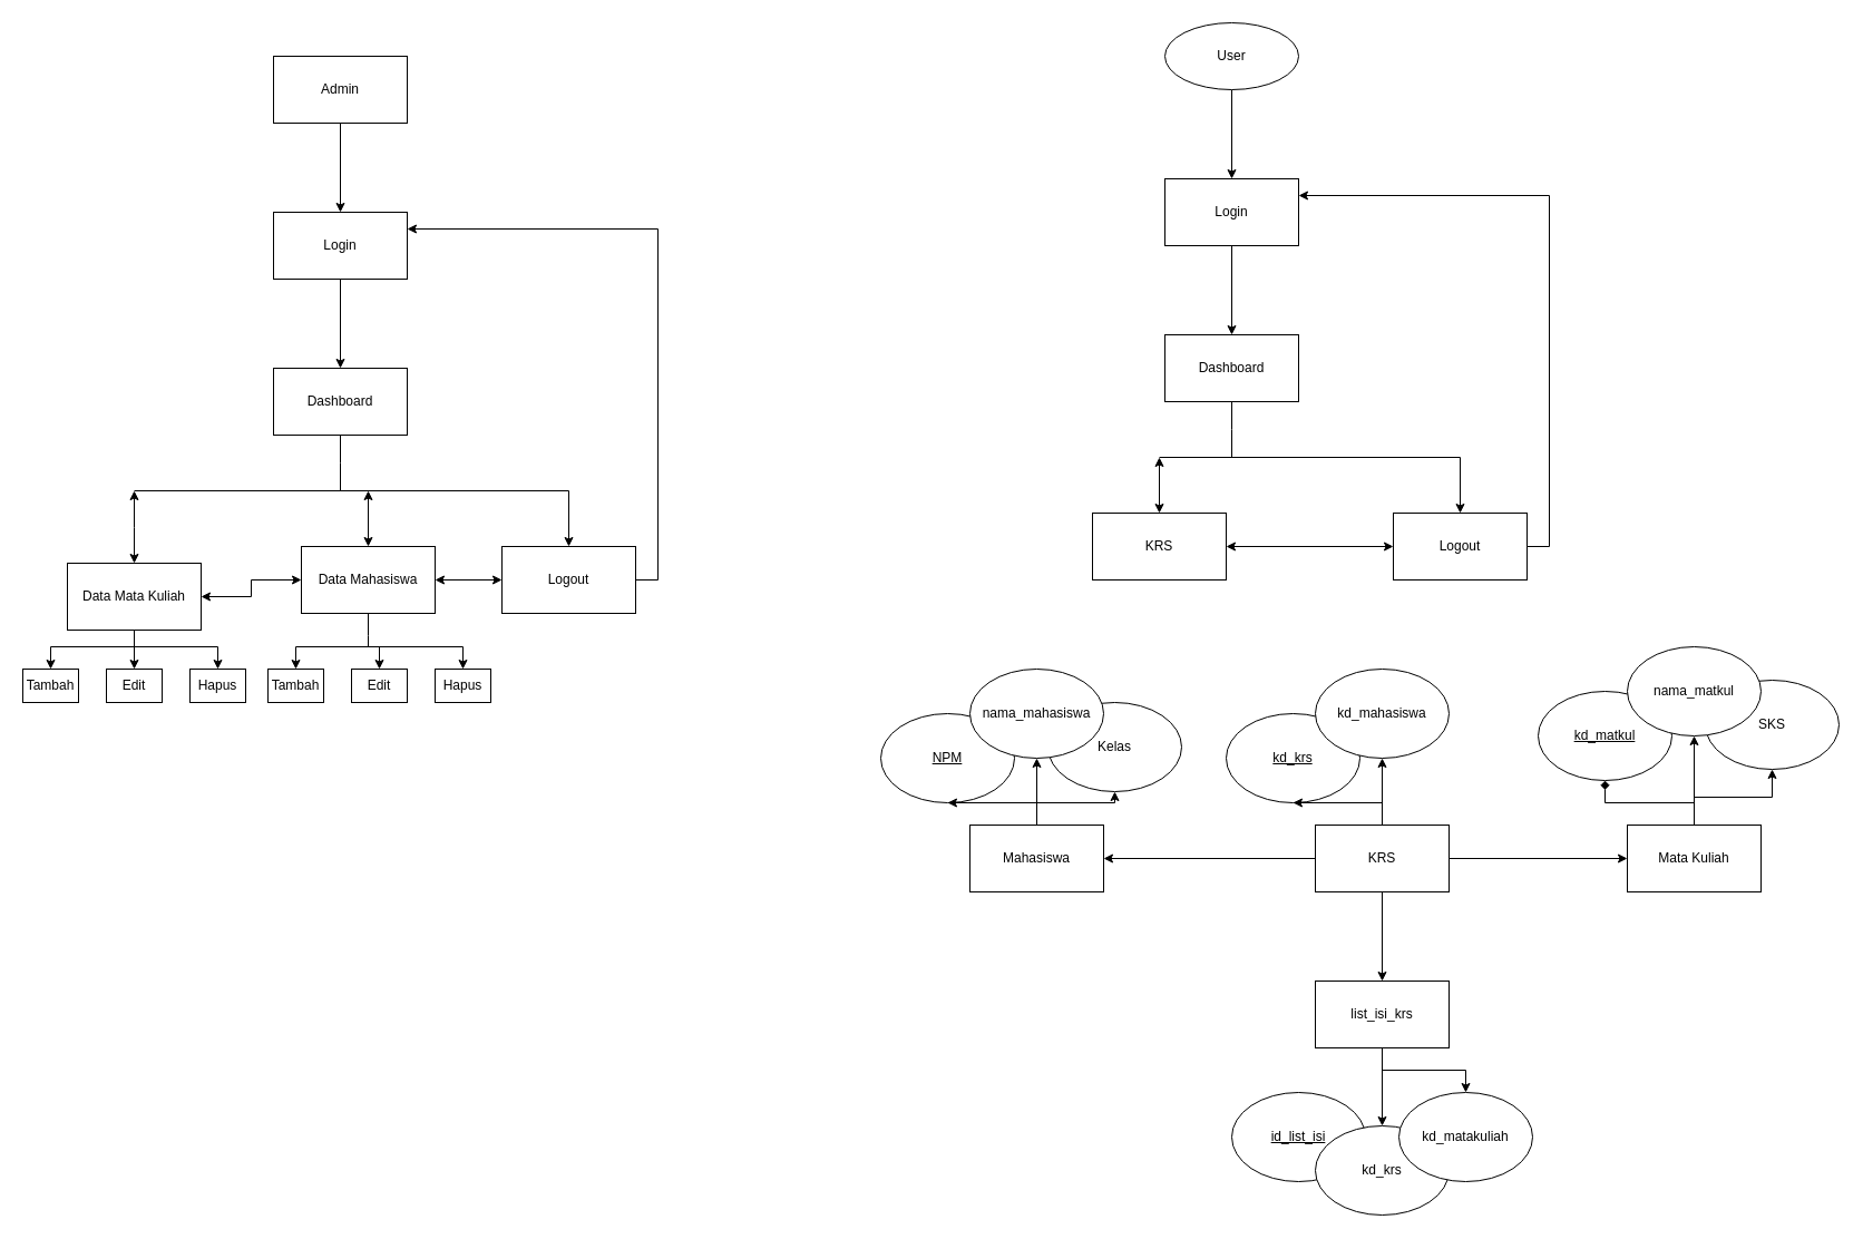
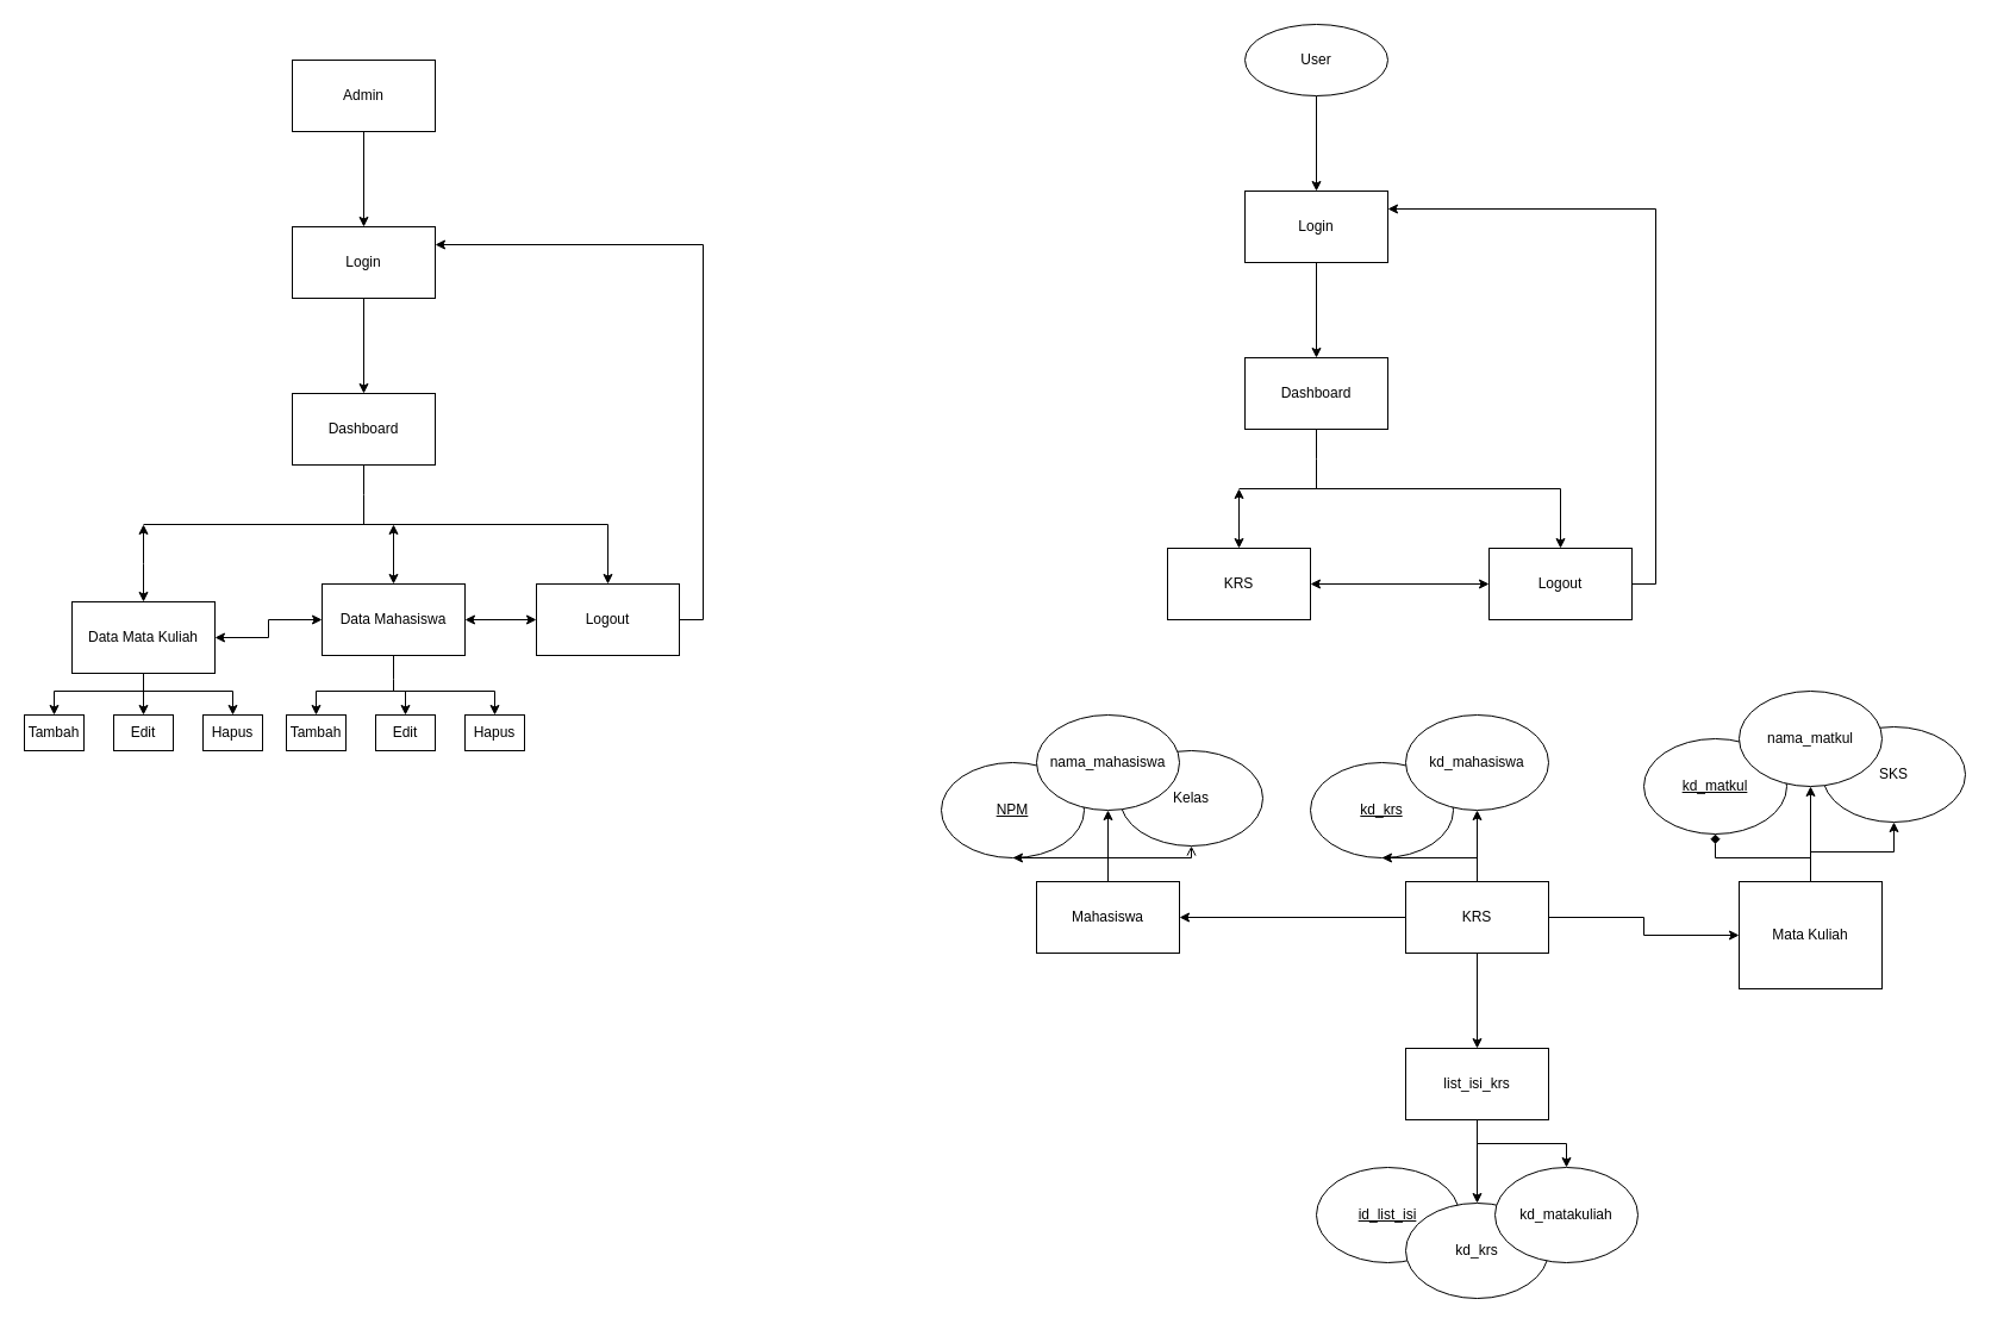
  <mxCell id="0" />
  <mxCell id="1" parent="0" />
  <mxCell id="2" value="" style="edgeStyle=orthogonalEdgeStyle;rounded=0;orthogonalLoop=1;jettySize=auto;html=1;" parent="1" source="3" target="5" edge="1"><mxGeometry relative="1" as="geometry" /></mxCell>
  <mxCell id="3" value="Admin" style="rounded=0;whiteSpace=wrap;html=1;" parent="1" vertex="1"><mxGeometry x="245" y="50" width="120" height="60" as="geometry" /></mxCell>
  <mxCell id="4" value="" style="edgeStyle=orthogonalEdgeStyle;rounded=0;orthogonalLoop=1;jettySize=auto;html=1;" parent="1" source="5" target="7" edge="1"><mxGeometry relative="1" as="geometry" /></mxCell>
  <mxCell id="5" value="Login" style="whiteSpace=wrap;html=1;rounded=0;" parent="1" vertex="1"><mxGeometry x="245" y="190" width="120" height="60" as="geometry" /></mxCell>
  <mxCell id="6" style="edgeStyle=orthogonalEdgeStyle;rounded=0;orthogonalLoop=1;jettySize=auto;html=1;startArrow=none;startFill=0;endArrow=none;endFill=0;" parent="1" source="7" edge="1"><mxGeometry relative="1" as="geometry"><mxPoint x="305" y="440" as="targetPoint" /></mxGeometry></mxCell>
  <mxCell id="7" value="Dashboard" style="whiteSpace=wrap;html=1;rounded=0;" parent="1" vertex="1"><mxGeometry x="245" y="330" width="120" height="60" as="geometry" /></mxCell>
  <mxCell id="8" value="" style="endArrow=none;html=1;" parent="1" edge="1"><mxGeometry width="50" height="50" relative="1" as="geometry"><mxPoint x="120" y="440" as="sourcePoint" /><mxPoint x="510" y="440" as="targetPoint" /></mxGeometry></mxCell>
  <mxCell id="9" style="edgeStyle=orthogonalEdgeStyle;rounded=0;orthogonalLoop=1;jettySize=auto;html=1;entryX=0;entryY=0.5;entryDx=0;entryDy=0;startArrow=classic;startFill=1;endArrow=classic;endFill=1;" parent="1" source="12" target="19" edge="1"><mxGeometry relative="1" as="geometry" /></mxCell>
  <mxCell id="10" style="edgeStyle=orthogonalEdgeStyle;rounded=0;orthogonalLoop=1;jettySize=auto;html=1;startArrow=classic;startFill=1;endArrow=classic;endFill=1;" parent="1" source="12" edge="1"><mxGeometry relative="1" as="geometry"><mxPoint x="330" y="440" as="targetPoint" /></mxGeometry></mxCell>
  <mxCell id="11" style="edgeStyle=orthogonalEdgeStyle;rounded=0;orthogonalLoop=1;jettySize=auto;html=1;startArrow=none;startFill=0;endArrow=none;endFill=0;" parent="1" source="12" edge="1"><mxGeometry relative="1" as="geometry"><mxPoint x="330" y="580" as="targetPoint" /></mxGeometry></mxCell>
  <mxCell id="12" value="Data Mahasiswa" style="rounded=0;whiteSpace=wrap;html=1;" parent="1" vertex="1"><mxGeometry x="270" y="490" width="120" height="60" as="geometry" /></mxCell>
  <mxCell id="13" style="edgeStyle=orthogonalEdgeStyle;rounded=0;orthogonalLoop=1;jettySize=auto;html=1;startArrow=classic;startFill=1;endArrow=classic;endFill=1;" parent="1" source="16" edge="1"><mxGeometry relative="1" as="geometry"><mxPoint x="120" y="440" as="targetPoint" /></mxGeometry></mxCell>
  <mxCell id="14" style="edgeStyle=orthogonalEdgeStyle;rounded=0;orthogonalLoop=1;jettySize=auto;html=1;startArrow=classic;startFill=1;endArrow=classic;endFill=1;entryX=0;entryY=0.5;entryDx=0;entryDy=0;" parent="1" source="16" target="12" edge="1"><mxGeometry relative="1" as="geometry"><mxPoint x="240" y="520" as="targetPoint" /></mxGeometry></mxCell>
  <mxCell id="15" style="edgeStyle=orthogonalEdgeStyle;rounded=0;orthogonalLoop=1;jettySize=auto;html=1;startArrow=none;startFill=0;endArrow=none;endFill=0;" parent="1" source="16" edge="1"><mxGeometry relative="1" as="geometry"><mxPoint x="120" y="580" as="targetPoint" /></mxGeometry></mxCell>
  <mxCell id="16" value="Data Mata Kuliah" style="rounded=0;whiteSpace=wrap;html=1;" parent="1" vertex="1"><mxGeometry x="60" y="505" width="120" height="60" as="geometry" /></mxCell>
  <mxCell id="17" style="edgeStyle=orthogonalEdgeStyle;rounded=0;orthogonalLoop=1;jettySize=auto;html=1;startArrow=classic;startFill=1;endArrow=none;endFill=0;" parent="1" source="19" edge="1"><mxGeometry relative="1" as="geometry"><mxPoint x="510" y="440" as="targetPoint" /></mxGeometry></mxCell>
  <mxCell id="18" style="edgeStyle=orthogonalEdgeStyle;rounded=0;orthogonalLoop=1;jettySize=auto;html=1;entryX=1;entryY=0.25;entryDx=0;entryDy=0;startArrow=none;startFill=0;endArrow=classic;endFill=1;" parent="1" source="19" target="5" edge="1"><mxGeometry relative="1" as="geometry"><Array as="points"><mxPoint x="590" y="520" /><mxPoint x="590" y="205" /></Array></mxGeometry></mxCell>
  <mxCell id="19" value="Logout" style="rounded=0;whiteSpace=wrap;html=1;" parent="1" vertex="1"><mxGeometry x="450" y="490" width="120" height="60" as="geometry" /></mxCell>
  <mxCell id="20" value="" style="endArrow=none;html=1;" parent="1" edge="1"><mxGeometry width="50" height="50" relative="1" as="geometry"><mxPoint x="50" y="580" as="sourcePoint" /><mxPoint x="190" y="580" as="targetPoint" /></mxGeometry></mxCell>
  <mxCell id="21" style="edgeStyle=orthogonalEdgeStyle;rounded=0;orthogonalLoop=1;jettySize=auto;html=1;startArrow=classic;startFill=1;endArrow=none;endFill=0;" parent="1" source="22" edge="1"><mxGeometry relative="1" as="geometry"><mxPoint x="120" y="580" as="targetPoint" /></mxGeometry></mxCell>
  <mxCell id="22" value="Edit" style="rounded=0;whiteSpace=wrap;html=1;" parent="1" vertex="1"><mxGeometry x="95" y="600" width="50" height="30" as="geometry" /></mxCell>
  <mxCell id="23" style="edgeStyle=orthogonalEdgeStyle;rounded=0;orthogonalLoop=1;jettySize=auto;html=1;startArrow=classic;startFill=1;endArrow=none;endFill=0;" parent="1" source="24" edge="1"><mxGeometry relative="1" as="geometry"><mxPoint x="55" y="580" as="targetPoint" /></mxGeometry></mxCell>
  <mxCell id="24" value="Tambah" style="rounded=0;whiteSpace=wrap;html=1;" parent="1" vertex="1"><mxGeometry x="20" y="600" width="50" height="30" as="geometry" /></mxCell>
  <mxCell id="25" style="edgeStyle=orthogonalEdgeStyle;rounded=0;orthogonalLoop=1;jettySize=auto;html=1;startArrow=classic;startFill=1;endArrow=none;endFill=0;" parent="1" source="26" edge="1"><mxGeometry relative="1" as="geometry"><mxPoint x="185" y="580" as="targetPoint" /></mxGeometry></mxCell>
  <mxCell id="26" value="Hapus" style="rounded=0;whiteSpace=wrap;html=1;" parent="1" vertex="1"><mxGeometry x="170" y="600" width="50" height="30" as="geometry" /></mxCell>
  <mxCell id="27" value="" style="endArrow=none;html=1;" parent="1" edge="1"><mxGeometry width="50" height="50" relative="1" as="geometry"><mxPoint x="270" y="580" as="sourcePoint" /><mxPoint x="410" y="580" as="targetPoint" /></mxGeometry></mxCell>
  <mxCell id="28" style="edgeStyle=orthogonalEdgeStyle;rounded=0;orthogonalLoop=1;jettySize=auto;html=1;startArrow=classic;startFill=1;endArrow=none;endFill=0;" parent="1" source="29" edge="1"><mxGeometry relative="1" as="geometry"><mxPoint x="340" y="580" as="targetPoint" /></mxGeometry></mxCell>
  <mxCell id="29" value="Edit" style="rounded=0;whiteSpace=wrap;html=1;" parent="1" vertex="1"><mxGeometry x="315" y="600" width="50" height="30" as="geometry" /></mxCell>
  <mxCell id="30" style="edgeStyle=orthogonalEdgeStyle;rounded=0;orthogonalLoop=1;jettySize=auto;html=1;startArrow=classic;startFill=1;endArrow=none;endFill=0;" parent="1" source="31" edge="1"><mxGeometry relative="1" as="geometry"><mxPoint x="275" y="580" as="targetPoint" /></mxGeometry></mxCell>
  <mxCell id="31" value="Tambah" style="rounded=0;whiteSpace=wrap;html=1;" parent="1" vertex="1"><mxGeometry x="240" y="600" width="50" height="30" as="geometry" /></mxCell>
  <mxCell id="32" style="edgeStyle=orthogonalEdgeStyle;rounded=0;orthogonalLoop=1;jettySize=auto;html=1;startArrow=classic;startFill=1;endArrow=none;endFill=0;" parent="1" source="33" edge="1"><mxGeometry relative="1" as="geometry"><mxPoint x="405" y="580" as="targetPoint" /></mxGeometry></mxCell>
  <mxCell id="33" value="Hapus" style="rounded=0;whiteSpace=wrap;html=1;" parent="1" vertex="1"><mxGeometry x="390" y="600" width="50" height="30" as="geometry" /></mxCell>
  <mxCell id="34" value="" style="edgeStyle=orthogonalEdgeStyle;rounded=0;orthogonalLoop=1;jettySize=auto;html=1;" parent="1" source="35" target="37" edge="1"><mxGeometry relative="1" as="geometry" /></mxCell>
  <mxCell id="35" value="User" style="ellipse;whiteSpace=wrap;html=1;" parent="1" vertex="1"><mxGeometry x="1045" y="20" width="120" height="60" as="geometry" /></mxCell>
  <mxCell id="36" value="" style="edgeStyle=orthogonalEdgeStyle;rounded=0;orthogonalLoop=1;jettySize=auto;html=1;" parent="1" source="37" target="39" edge="1"><mxGeometry relative="1" as="geometry" /></mxCell>
  <mxCell id="37" value="Login" style="whiteSpace=wrap;html=1;rounded=0;" parent="1" vertex="1"><mxGeometry x="1045" y="160" width="120" height="60" as="geometry" /></mxCell>
  <mxCell id="38" style="edgeStyle=orthogonalEdgeStyle;rounded=0;orthogonalLoop=1;jettySize=auto;html=1;startArrow=none;startFill=0;endArrow=none;endFill=0;" parent="1" source="39" edge="1"><mxGeometry relative="1" as="geometry"><mxPoint x="1105" y="410" as="targetPoint" /></mxGeometry></mxCell>
  <mxCell id="39" value="Dashboard" style="whiteSpace=wrap;html=1;rounded=0;" parent="1" vertex="1"><mxGeometry x="1045" y="300" width="120" height="60" as="geometry" /></mxCell>
  <mxCell id="40" value="" style="endArrow=none;html=1;" parent="1" edge="1"><mxGeometry width="50" height="50" relative="1" as="geometry"><mxPoint x="1040" y="410" as="sourcePoint" /><mxPoint x="1310" y="410" as="targetPoint" /></mxGeometry></mxCell>
  <mxCell id="41" style="edgeStyle=orthogonalEdgeStyle;rounded=0;orthogonalLoop=1;jettySize=auto;html=1;startArrow=classic;startFill=1;endArrow=none;endFill=0;" parent="1" source="43" edge="1"><mxGeometry relative="1" as="geometry"><mxPoint x="1310" y="410" as="targetPoint" /></mxGeometry></mxCell>
  <mxCell id="42" style="edgeStyle=orthogonalEdgeStyle;rounded=0;orthogonalLoop=1;jettySize=auto;html=1;entryX=1;entryY=0.25;entryDx=0;entryDy=0;startArrow=none;startFill=0;endArrow=classic;endFill=1;" parent="1" source="43" target="37" edge="1"><mxGeometry relative="1" as="geometry"><Array as="points"><mxPoint x="1390" y="490" /><mxPoint x="1390" y="175" /></Array></mxGeometry></mxCell>
  <mxCell id="43" value="Logout" style="rounded=0;whiteSpace=wrap;html=1;" parent="1" vertex="1"><mxGeometry x="1250" y="460" width="120" height="60" as="geometry" /></mxCell>
  <mxCell id="44" style="edgeStyle=orthogonalEdgeStyle;rounded=0;orthogonalLoop=1;jettySize=auto;html=1;startArrow=classic;startFill=1;endArrow=classic;endFill=1;" parent="1" source="46" edge="1"><mxGeometry relative="1" as="geometry"><mxPoint x="1040" y="410" as="targetPoint" /></mxGeometry></mxCell>
  <mxCell id="45" style="edgeStyle=orthogonalEdgeStyle;rounded=0;orthogonalLoop=1;jettySize=auto;html=1;entryX=0;entryY=0.5;entryDx=0;entryDy=0;startArrow=classic;startFill=1;endArrow=classic;endFill=1;" parent="1" source="46" target="43" edge="1"><mxGeometry relative="1" as="geometry" /></mxCell>
  <mxCell id="46" value="KRS" style="rounded=0;whiteSpace=wrap;html=1;" parent="1" vertex="1"><mxGeometry x="980" y="460" width="120" height="60" as="geometry" /></mxCell>
  <mxCell id="47" value="&lt;u&gt;NPM&lt;/u&gt;" style="ellipse;whiteSpace=wrap;html=1;" parent="1" vertex="1"><mxGeometry x="790" y="640" width="120" height="80" as="geometry" /></mxCell>
  <mxCell id="48" value="Kelas" style="ellipse;whiteSpace=wrap;html=1;" parent="1" vertex="1"><mxGeometry x="940" y="630" width="120" height="80" as="geometry" /></mxCell>
  <mxCell id="49" style="edgeStyle=orthogonalEdgeStyle;rounded=0;orthogonalLoop=1;jettySize=auto;html=1;" parent="1" source="52" target="47" edge="1"><mxGeometry relative="1" as="geometry" /></mxCell>
  <mxCell id="50" style="edgeStyle=orthogonalEdgeStyle;rounded=0;orthogonalLoop=1;jettySize=auto;html=1;" parent="1" source="52" target="53" edge="1"><mxGeometry relative="1" as="geometry" /></mxCell>
- <mxCell id="51" style="edgeStyle=orthogonalEdgeStyle;rounded=0;orthogonalLoop=1;jettySize=auto;html=1;" parent="1" source="52" target="48" edge="1"><mxGeometry relative="1" as="geometry" /></mxCell>
+ <mxCell id="51" style="edgeStyle=orthogonalEdgeStyle;rounded=0;orthogonalLoop=1;jettySize=auto;html=1;endArrow=open;" parent="1" source="52" target="48" edge="1"><mxGeometry relative="1" as="geometry" /></mxCell>
  <mxCell id="52" value="Mahasiswa" style="rounded=0;whiteSpace=wrap;html=1;" parent="1" vertex="1"><mxGeometry x="870" y="740" width="120" height="60" as="geometry" /></mxCell>
  <mxCell id="53" value="nama_mahasiswa" style="ellipse;whiteSpace=wrap;html=1;" parent="1" vertex="1"><mxGeometry x="870" y="600" width="120" height="80" as="geometry" /></mxCell>
  <mxCell id="54" value="&lt;u&gt;kd_krs&lt;/u&gt;" style="ellipse;whiteSpace=wrap;html=1;" parent="1" vertex="1"><mxGeometry x="1100" y="640" width="120" height="80" as="geometry" /></mxCell>
  <mxCell id="55" style="edgeStyle=orthogonalEdgeStyle;rounded=0;orthogonalLoop=1;jettySize=auto;html=1;" parent="1" source="60" target="54" edge="1"><mxGeometry relative="1" as="geometry" /></mxCell>
  <mxCell id="56" style="edgeStyle=orthogonalEdgeStyle;rounded=0;orthogonalLoop=1;jettySize=auto;html=1;" parent="1" source="60" target="61" edge="1"><mxGeometry relative="1" as="geometry" /></mxCell>
  <mxCell id="57" style="edgeStyle=orthogonalEdgeStyle;rounded=0;orthogonalLoop=1;jettySize=auto;html=1;entryX=1;entryY=0.5;entryDx=0;entryDy=0;" parent="1" source="60" target="52" edge="1"><mxGeometry relative="1" as="geometry"><mxPoint x="1000" y="770" as="targetPoint" /></mxGeometry></mxCell>
  <mxCell id="58" style="edgeStyle=orthogonalEdgeStyle;rounded=0;orthogonalLoop=1;jettySize=auto;html=1;entryX=0;entryY=0.5;entryDx=0;entryDy=0;" parent="1" source="60" target="67" edge="1"><mxGeometry relative="1" as="geometry" /></mxCell>
  <mxCell id="59" style="edgeStyle=orthogonalEdgeStyle;rounded=0;orthogonalLoop=1;jettySize=auto;html=1;entryX=0.5;entryY=0;entryDx=0;entryDy=0;" parent="1" source="60" target="72" edge="1"><mxGeometry relative="1" as="geometry" /></mxCell>
  <mxCell id="60" value="KRS" style="rounded=0;whiteSpace=wrap;html=1;" parent="1" vertex="1"><mxGeometry x="1180" y="740" width="120" height="60" as="geometry" /></mxCell>
  <mxCell id="61" value="kd_mahasiswa" style="ellipse;whiteSpace=wrap;html=1;" parent="1" vertex="1"><mxGeometry x="1180" y="600" width="120" height="80" as="geometry" /></mxCell>
  <mxCell id="62" value="&lt;u&gt;kd_matkul&lt;/u&gt;" style="ellipse;whiteSpace=wrap;html=1;" parent="1" vertex="1"><mxGeometry x="1380" y="620" width="120" height="80" as="geometry" /></mxCell>
  <mxCell id="63" value="SKS" style="ellipse;whiteSpace=wrap;html=1;" parent="1" vertex="1"><mxGeometry x="1530" y="610" width="120" height="80" as="geometry" /></mxCell>
  <mxCell id="64" style="edgeStyle=orthogonalEdgeStyle;rounded=0;orthogonalLoop=1;jettySize=auto;html=1;endArrow=diamond;" parent="1" source="67" target="62" edge="1"><mxGeometry relative="1" as="geometry" /></mxCell>
  <mxCell id="65" style="edgeStyle=orthogonalEdgeStyle;rounded=0;orthogonalLoop=1;jettySize=auto;html=1;" parent="1" source="67" target="68" edge="1"><mxGeometry relative="1" as="geometry" /></mxCell>
  <mxCell id="66" style="edgeStyle=orthogonalEdgeStyle;rounded=0;orthogonalLoop=1;jettySize=auto;html=1;" parent="1" source="67" target="63" edge="1"><mxGeometry relative="1" as="geometry" /></mxCell>
- <mxCell id="67" value="Mata Kuliah" style="rounded=0;whiteSpace=wrap;html=1;" parent="1" vertex="1"><mxGeometry x="1460" y="740" width="120" height="60" as="geometry" /></mxCell>
+ <mxCell id="67" value="Mata Kuliah" style="rounded=0;whiteSpace=wrap;html=1;" parent="1" vertex="1"><mxGeometry x="1460" y="740" width="120" height="90" as="geometry" /></mxCell>
  <mxCell id="68" value="nama_matkul" style="ellipse;whiteSpace=wrap;html=1;" parent="1" vertex="1"><mxGeometry x="1460" y="580" width="120" height="80" as="geometry" /></mxCell>
  <mxCell id="69" value="&lt;u&gt;id_list_isi&lt;/u&gt;" style="ellipse;whiteSpace=wrap;html=1;" parent="1" vertex="1"><mxGeometry x="1105" y="980" width="120" height="80" as="geometry" /></mxCell>
  <mxCell id="70" style="edgeStyle=orthogonalEdgeStyle;rounded=0;orthogonalLoop=1;jettySize=auto;html=1;" parent="1" source="72" target="73" edge="1"><mxGeometry relative="1" as="geometry" /></mxCell>
  <mxCell id="71" style="edgeStyle=orthogonalEdgeStyle;rounded=0;orthogonalLoop=1;jettySize=auto;html=1;" parent="1" source="72" target="74" edge="1"><mxGeometry relative="1" as="geometry" /></mxCell>
  <mxCell id="72" value="list_isi_krs" style="rounded=0;whiteSpace=wrap;html=1;" parent="1" vertex="1"><mxGeometry x="1180" y="880" width="120" height="60" as="geometry" /></mxCell>
  <mxCell id="73" value="kd_krs" style="ellipse;whiteSpace=wrap;html=1;" parent="1" vertex="1"><mxGeometry x="1180" y="1010" width="120" height="80" as="geometry" /></mxCell>
  <mxCell id="74" value="kd_matakuliah" style="ellipse;whiteSpace=wrap;html=1;" parent="1" vertex="1"><mxGeometry x="1255" y="980" width="120" height="80" as="geometry" /></mxCell>
